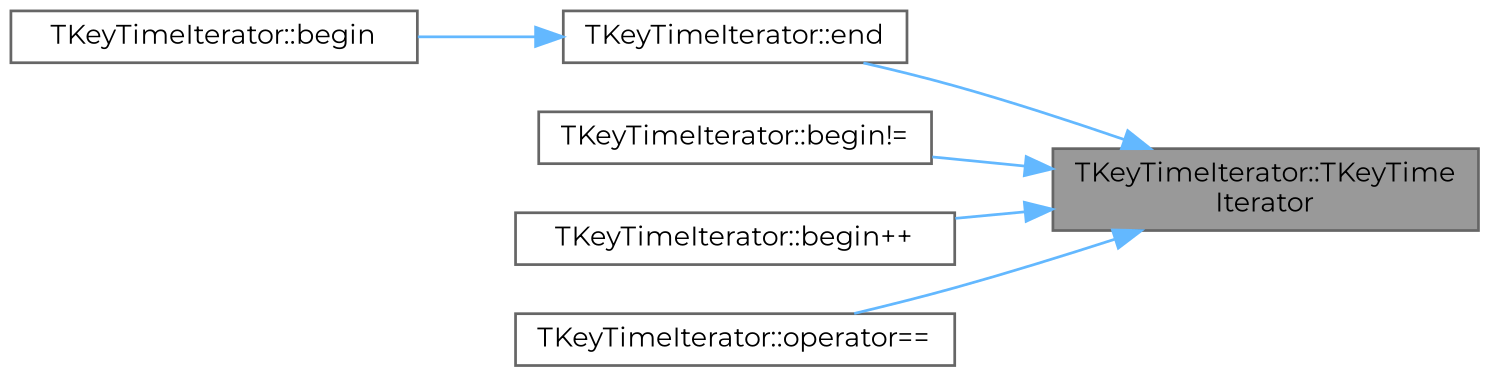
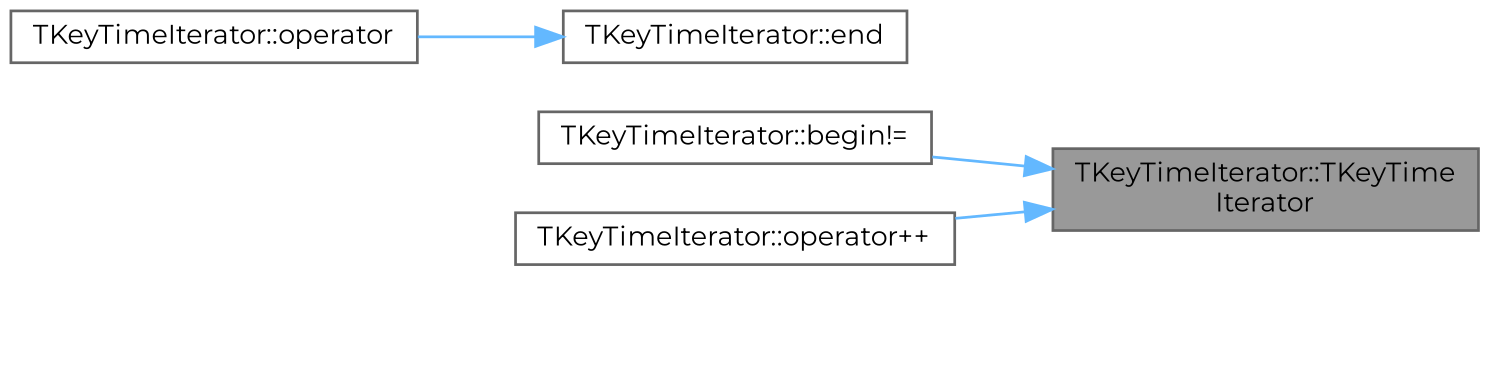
  digraph {
    fontname=Montserrat
    rankdir=RL
    node [color=grey40 fillcolor=white fontname=Montserrat fontsize=10 shape=box style=filled]
    edge [color=steelblue1 dir=back fontname=Montserrat fontsize=10 labelfontname=Helvetica labelfontsize=10 style=solid]
    n1 [color=gray40 fillcolor=grey60 fontcolor=black height=0.2 label="TKeyTimeIterator::TKeyTime\lIterator" width=0.4]
    n2 [height=0.2 label="TKeyTimeIterator::end" width=0.4]
    n3 [height=0.2 label="TKeyTimeIterator::begin!=" width=0.4]
-   n4 [height=0.2 label="TKeyTimeIterator::begin++" width=0.4]
-   n5 [height=0.2 label="TKeyTimeIterator::operator==" width=0.4]
-   n6 [height=0.2 label="TKeyTimeIterator::begin" width=0.4]
-   n1 -> n2
+   n4 [height=0.2 label="TKeyTimeIterator::operator++" width=0.4]
+   n6 [height=0.2 label="TKeyTimeIterator::operator" width=0.4]
    n1 -> n3
    n1 -> n4
-   n1 -> n5
    n2 -> n6
  }
